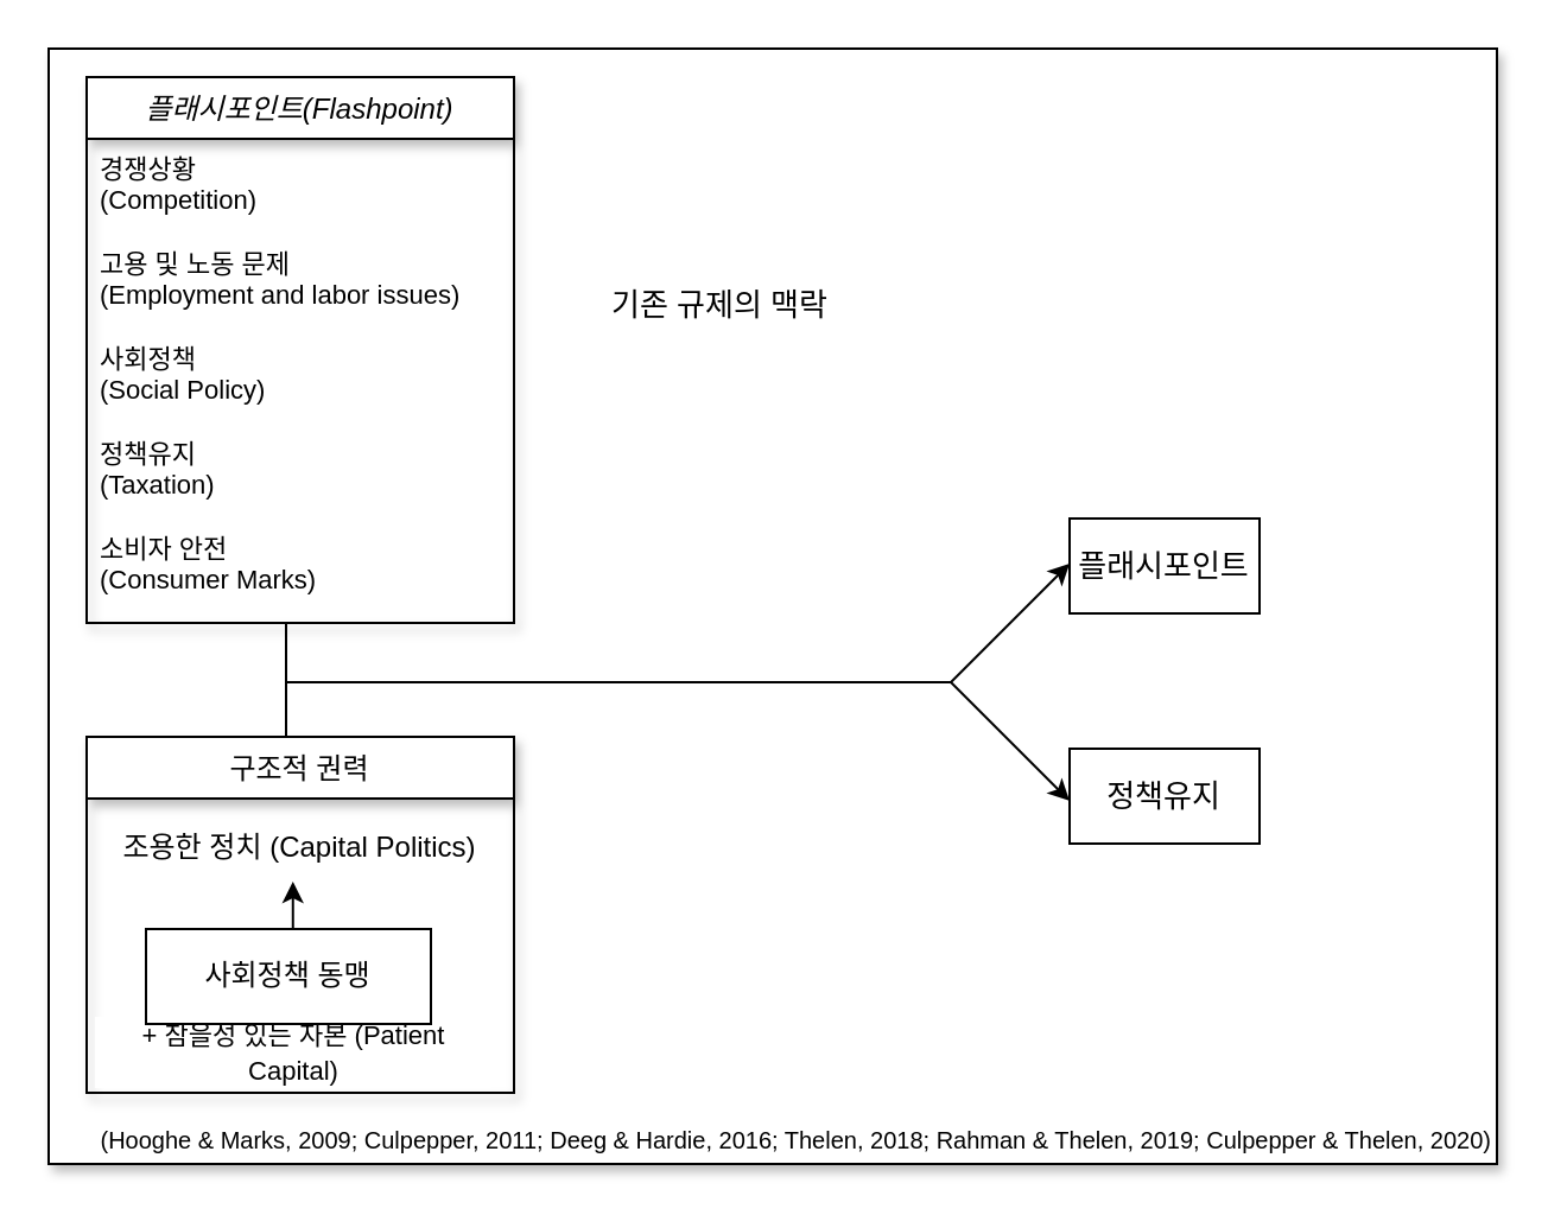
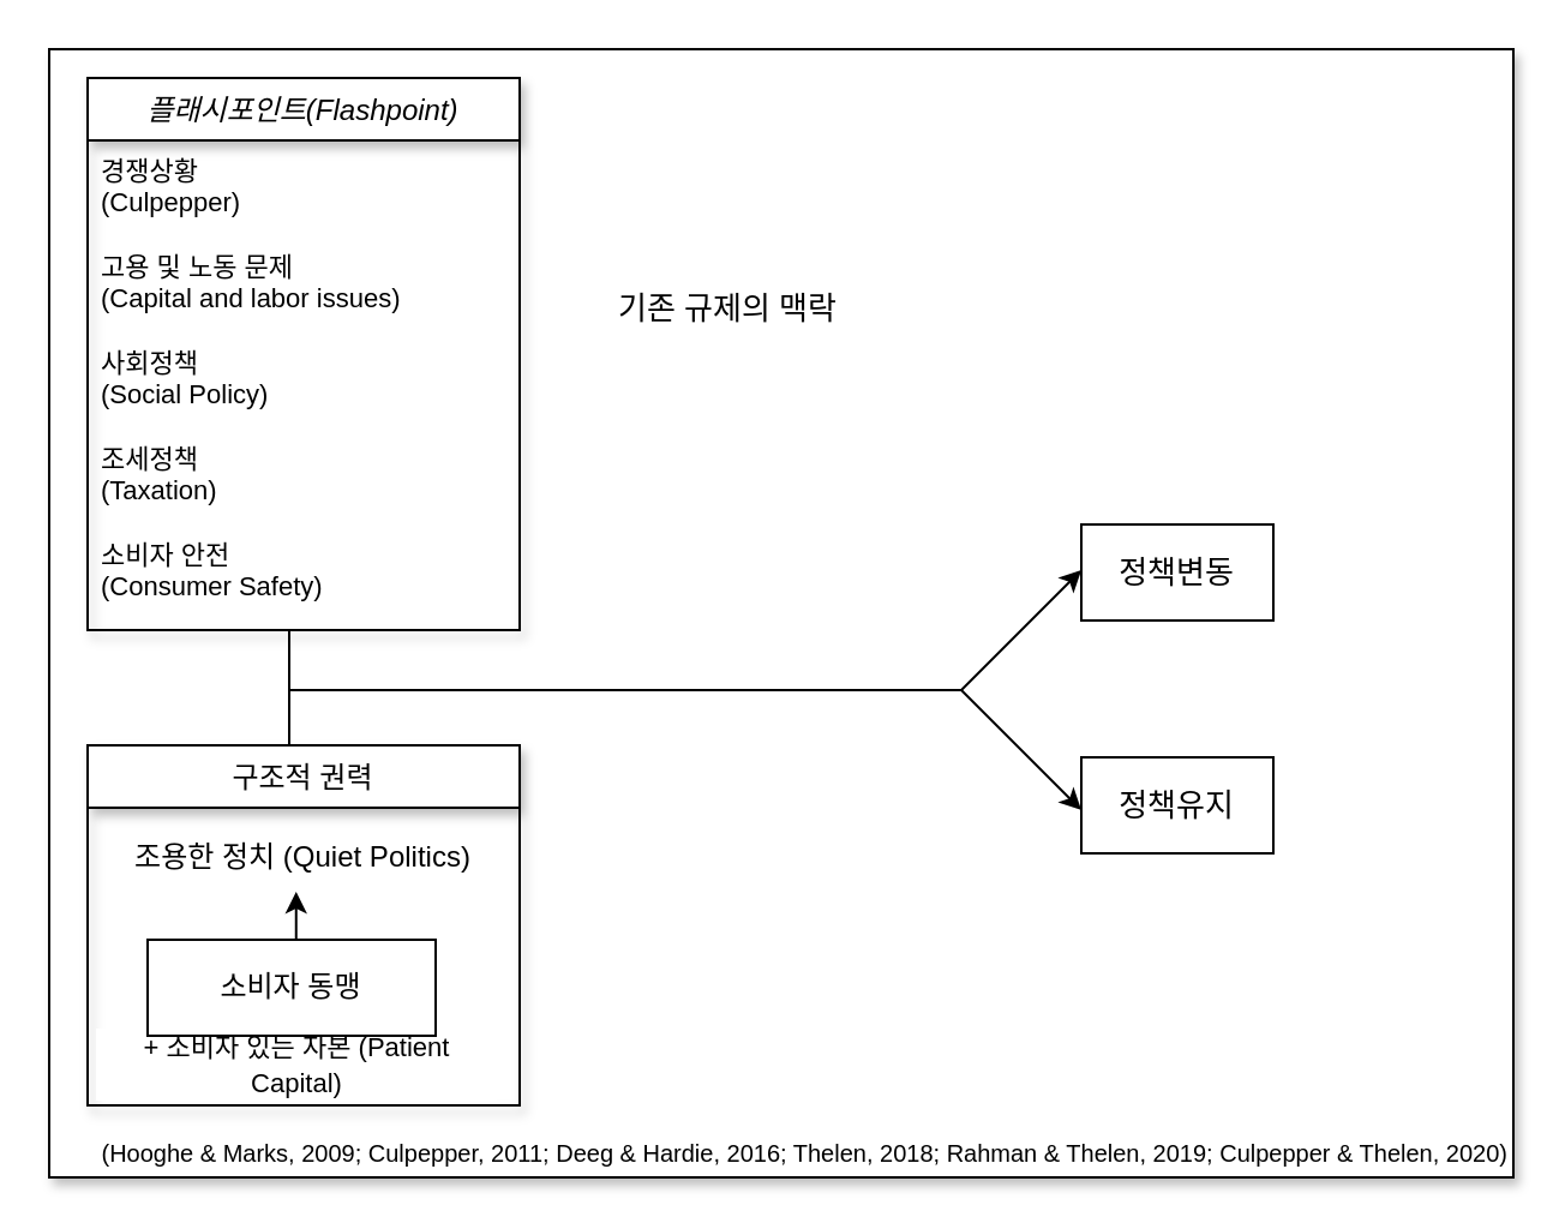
  <mxCell id="0" />
  <mxCell id="1" parent="0" />
  <mxCell id="2" value="" style="rounded=0;whiteSpace=wrap;html=1;shadow=1;" parent="1" vertex="1"><mxGeometry x="20" y="20" width="610" height="470" as="geometry" /></mxCell>
  <mxCell id="3" value="플래시포인트(Flashpoint)" style="swimlane;fontStyle=2;align=center;verticalAlign=top;childLayout=stackLayout;horizontal=1;startSize=26;horizontalStack=0;resizeParent=1;resizeLast=0;collapsible=1;marginBottom=0;rounded=0;shadow=1;strokeWidth=1;" parent="1" vertex="1"><mxGeometry x="36" y="32" width="180" height="230" as="geometry"><mxRectangle x="230" y="140" width="160" height="26" as="alternateBounds" /></mxGeometry></mxCell>
- <mxCell id="4" value="경쟁상황&#10;(Competition)&#10;  " style="text;align=left;verticalAlign=top;spacingLeft=4;spacingRight=4;overflow=hidden;rotatable=0;points=[[0,0.5],[1,0.5]];portConstraint=eastwest;rounded=0;shadow=0;html=0;fontSize=11;" parent="3" vertex="1"><mxGeometry y="26" width="180" height="40" as="geometry" /></mxCell>
- <mxCell id="5" value="고용 및 노동 문제&#10;(Employment and labor issues) &#10;&#10;  " style="text;align=left;verticalAlign=top;spacingLeft=4;spacingRight=4;overflow=hidden;rotatable=0;points=[[0,0.5],[1,0.5]];portConstraint=eastwest;rounded=0;shadow=0;html=0;fontSize=11;" parent="3" vertex="1"><mxGeometry y="66" width="180" height="40" as="geometry" /></mxCell>
+ <mxCell id="4" value="경쟁상황&#10;(Culpepper)&#10;  " style="text;align=left;verticalAlign=top;spacingLeft=4;spacingRight=4;overflow=hidden;rotatable=0;points=[[0,0.5],[1,0.5]];portConstraint=eastwest;rounded=0;shadow=0;html=0;fontSize=11;" parent="3" vertex="1"><mxGeometry y="26" width="180" height="40" as="geometry" /></mxCell>
+ <mxCell id="5" value="고용 및 노동 문제&#10;(Capital and labor issues) &#10;&#10;  " style="text;align=left;verticalAlign=top;spacingLeft=4;spacingRight=4;overflow=hidden;rotatable=0;points=[[0,0.5],[1,0.5]];portConstraint=eastwest;rounded=0;shadow=0;html=0;fontSize=11;" parent="3" vertex="1"><mxGeometry y="66" width="180" height="40" as="geometry" /></mxCell>
  <mxCell id="6" value="사회정책&#10;(Social Policy)&#10;  " style="text;align=left;verticalAlign=top;spacingLeft=4;spacingRight=4;overflow=hidden;rotatable=0;points=[[0,0.5],[1,0.5]];portConstraint=eastwest;rounded=0;shadow=0;html=0;fontSize=11;" parent="3" vertex="1"><mxGeometry y="106" width="180" height="40" as="geometry" /></mxCell>
- <mxCell id="7" value="정책유지&#10;(Taxation)&#10;  " style="text;align=left;verticalAlign=top;spacingLeft=4;spacingRight=4;overflow=hidden;rotatable=0;points=[[0,0.5],[1,0.5]];portConstraint=eastwest;rounded=0;shadow=0;html=0;fontSize=11;" parent="3" vertex="1"><mxGeometry y="146" width="180" height="40" as="geometry" /></mxCell>
- <mxCell id="8" value="소비자 안전&#10;(Consumer Marks)&#10;  " style="text;align=left;verticalAlign=top;spacingLeft=4;spacingRight=4;overflow=hidden;rotatable=0;points=[[0,0.5],[1,0.5]];portConstraint=eastwest;rounded=0;shadow=0;html=0;fontSize=11;" parent="3" vertex="1"><mxGeometry y="186" width="180" height="40" as="geometry" /></mxCell>
+ <mxCell id="7" value="조세정책&#10;(Taxation)&#10;  " style="text;align=left;verticalAlign=top;spacingLeft=4;spacingRight=4;overflow=hidden;rotatable=0;points=[[0,0.5],[1,0.5]];portConstraint=eastwest;rounded=0;shadow=0;html=0;fontSize=11;" parent="3" vertex="1"><mxGeometry y="146" width="180" height="40" as="geometry" /></mxCell>
+ <mxCell id="8" value="소비자 안전&#10;(Consumer Safety)&#10;  " style="text;align=left;verticalAlign=top;spacingLeft=4;spacingRight=4;overflow=hidden;rotatable=0;points=[[0,0.5],[1,0.5]];portConstraint=eastwest;rounded=0;shadow=0;html=0;fontSize=11;" parent="3" vertex="1"><mxGeometry y="186" width="180" height="40" as="geometry" /></mxCell>
  <mxCell id="9" value="기존 규제의 맥락" style="text;html=1;strokeColor=none;fillColor=none;align=center;verticalAlign=middle;whiteSpace=wrap;rounded=0;shadow=1;fontSize=13;" parent="1" vertex="1"><mxGeometry x="230" y="118" width="146" height="20" as="geometry" /></mxCell>
  <mxCell id="10" value="구조적 권력" style="swimlane;fontStyle=0;align=center;verticalAlign=top;childLayout=stackLayout;horizontal=1;startSize=26;horizontalStack=0;resizeParent=1;resizeLast=0;collapsible=1;marginBottom=0;rounded=0;shadow=1;strokeWidth=1;" parent="1" vertex="1"><mxGeometry x="36" y="310" width="180" height="150" as="geometry"><mxRectangle x="340" y="380" width="170" height="26" as="alternateBounds" /></mxGeometry></mxCell>
- <mxCell id="11" value="조용한 정치 (Capital Politics)" style="text;align=center;verticalAlign=middle;spacingLeft=4;spacingRight=4;overflow=hidden;rotatable=0;points=[[0,0.5],[1,0.5]];portConstraint=eastwest;" parent="10" vertex="1"><mxGeometry y="26" width="180" height="40" as="geometry" /></mxCell>
- <mxCell id="12" value="플래시포인트" style="text;html=1;align=center;verticalAlign=middle;whiteSpace=wrap;rounded=0;fontSize=13;strokeColor=#000000;fillColor=#ffffff;" parent="1" vertex="1"><mxGeometry x="450" y="218" width="80" height="40" as="geometry" /></mxCell>
+ <mxCell id="11" value="조용한 정치 (Quiet Politics)" style="text;align=center;verticalAlign=middle;spacingLeft=4;spacingRight=4;overflow=hidden;rotatable=0;points=[[0,0.5],[1,0.5]];portConstraint=eastwest;" parent="10" vertex="1"><mxGeometry y="26" width="180" height="40" as="geometry" /></mxCell>
+ <mxCell id="12" value="정책변동" style="text;html=1;align=center;verticalAlign=middle;whiteSpace=wrap;rounded=0;fontSize=13;strokeColor=#000000;fillColor=#ffffff;" parent="1" vertex="1"><mxGeometry x="450" y="218" width="80" height="40" as="geometry" /></mxCell>
  <mxCell id="13" value="정책유지" style="text;html=1;align=center;verticalAlign=middle;whiteSpace=wrap;rounded=0;fontSize=13;strokeColor=#000000;fillColor=#ffffff;" parent="1" vertex="1"><mxGeometry x="450" y="315" width="80" height="40" as="geometry" /></mxCell>
  <mxCell id="14" value="" style="endArrow=classic;html=1;fontSize=13;" parent="1" edge="1"><mxGeometry width="50" height="50" relative="1" as="geometry"><mxPoint x="400" y="287" as="sourcePoint" /><mxPoint x="450" y="237" as="targetPoint" /></mxGeometry></mxCell>
  <mxCell id="15" value="" style="endArrow=classic;html=1;fontSize=13;entryX=0;entryY=0.5;entryDx=0;entryDy=0;" parent="1" edge="1"><mxGeometry width="50" height="50" relative="1" as="geometry"><mxPoint x="400" y="287" as="sourcePoint" /><mxPoint x="450" y="337" as="targetPoint" /></mxGeometry></mxCell>
  <mxCell id="16" value="(Hooghe &amp;amp; Marks, 2009;&amp;nbsp;Culpepper, 2011; Deeg &amp;amp; Hardie, 2016; Thelen, 2018;&amp;nbsp;Rahman &amp;amp; Thelen, 2019; Culpepper &amp;amp; Thelen, 2020)" style="text;html=1;strokeColor=none;fillColor=none;align=right;verticalAlign=middle;whiteSpace=wrap;rounded=0;fontSize=10;" parent="1" vertex="1"><mxGeometry x="20" y="470" width="610" height="20" as="geometry" /></mxCell>
- <mxCell id="17" value="&lt;font style=&quot;font-size: 11px&quot;&gt;&lt;span style=&quot;text-align: left&quot;&gt;+ 참을성 있는 자본&amp;nbsp;&lt;/span&gt;&lt;span style=&quot;text-align: left&quot;&gt;(Patient Capital)&lt;/span&gt;&lt;/font&gt;" style="rounded=0;whiteSpace=wrap;html=1;strokeColor=none;" parent="1" vertex="1"><mxGeometry x="39.5" y="428" width="167" height="30" as="geometry" /></mxCell>
- <mxCell id="18" value="사회정책 동맹" style="rounded=0;whiteSpace=wrap;html=1;" vertex="1" parent="1"><mxGeometry x="61" y="391" width="120" height="40" as="geometry" /></mxCell>
+ <mxCell id="17" value="&lt;font style=&quot;font-size: 11px&quot;&gt;&lt;span style=&quot;text-align: left&quot;&gt;+ 소비자 있는 자본&amp;nbsp;&lt;/span&gt;&lt;span style=&quot;text-align: left&quot;&gt;(Patient Capital)&lt;/span&gt;&lt;/font&gt;" style="rounded=0;whiteSpace=wrap;html=1;strokeColor=none;" parent="1" vertex="1"><mxGeometry x="39.5" y="428" width="167" height="30" as="geometry" /></mxCell>
+ <mxCell id="18" value="소비자 동맹" style="rounded=0;whiteSpace=wrap;html=1;" vertex="1" parent="1"><mxGeometry x="61" y="391" width="120" height="40" as="geometry" /></mxCell>
  <mxCell id="19" value="" style="endArrow=classic;html=1;" edge="1" parent="1"><mxGeometry width="50" height="50" relative="1" as="geometry"><mxPoint x="122.88" y="391" as="sourcePoint" /><mxPoint x="122.88" y="371" as="targetPoint" /></mxGeometry></mxCell>
  <mxCell id="20" value="" style="endArrow=none;html=1;" edge="1" parent="1"><mxGeometry width="50" height="50" relative="1" as="geometry"><mxPoint x="120" y="310" as="sourcePoint" /><mxPoint x="120" y="262" as="targetPoint" /></mxGeometry></mxCell>
  <mxCell id="21" value="" style="endArrow=none;html=1;" edge="1" parent="1"><mxGeometry width="50" height="50" relative="1" as="geometry"><mxPoint x="120" y="287" as="sourcePoint" /><mxPoint x="400" y="287" as="targetPoint" /></mxGeometry></mxCell>
